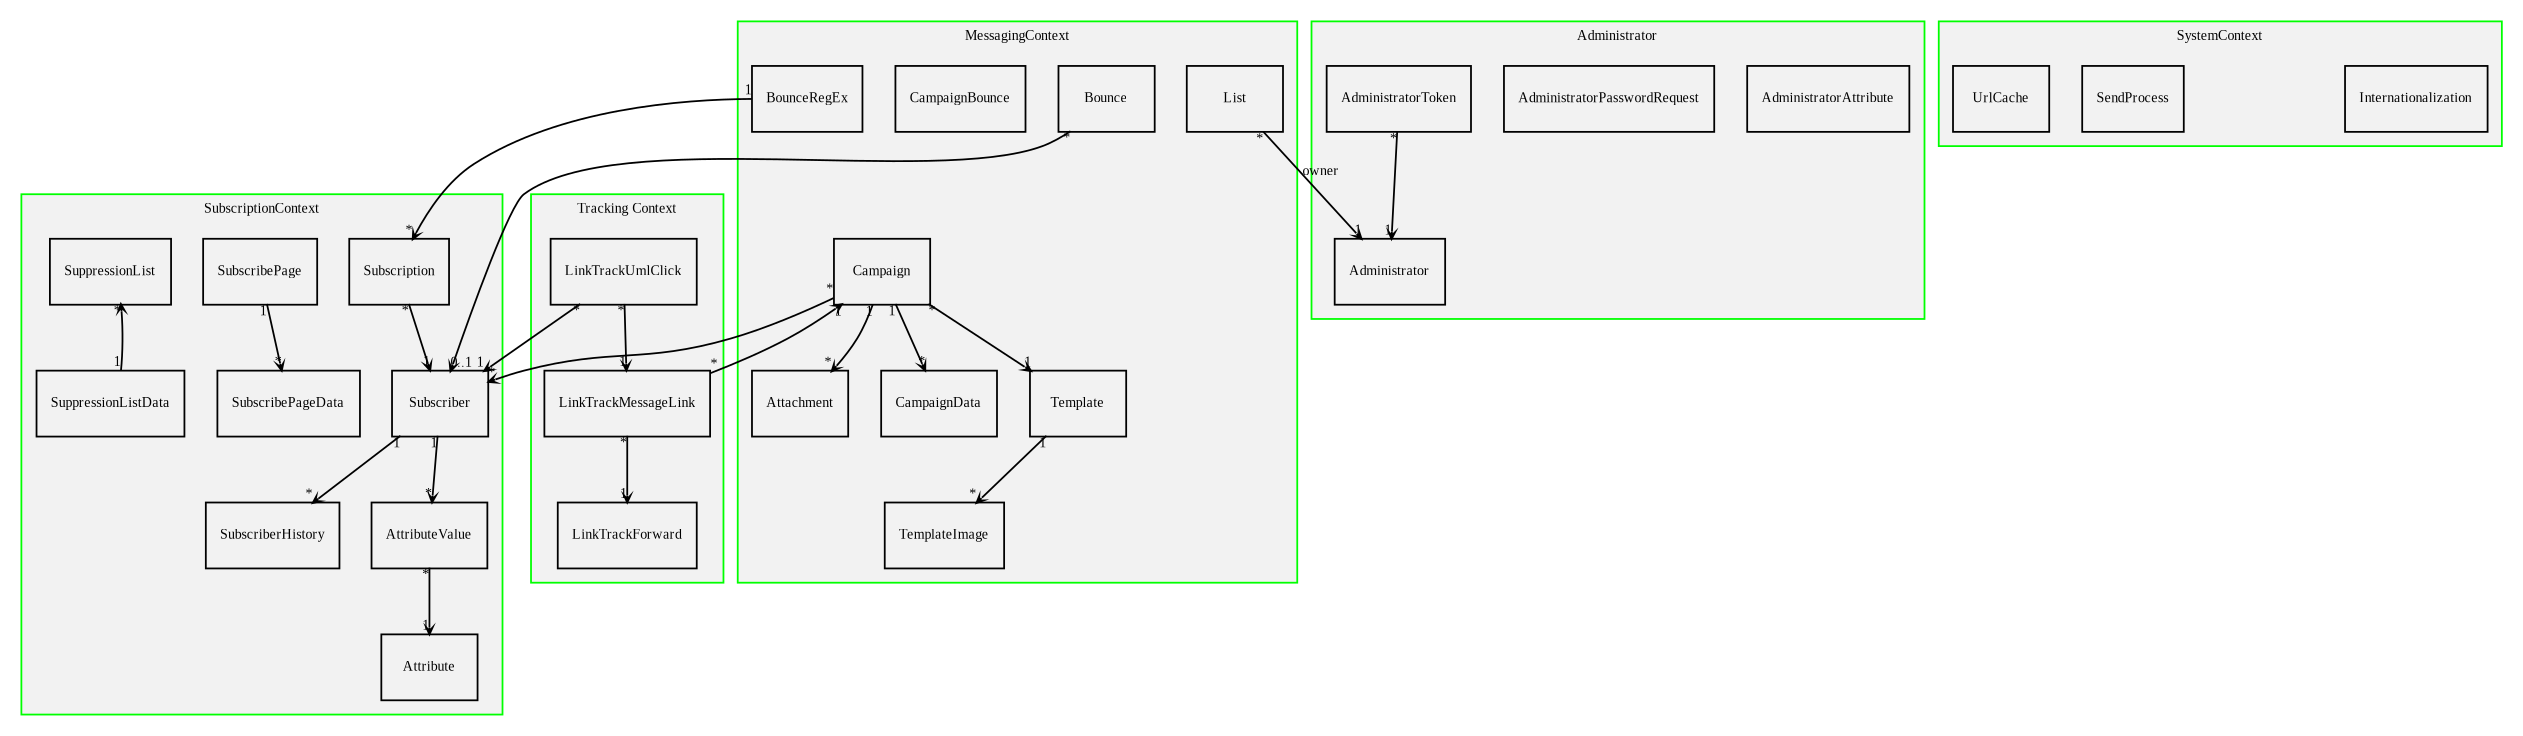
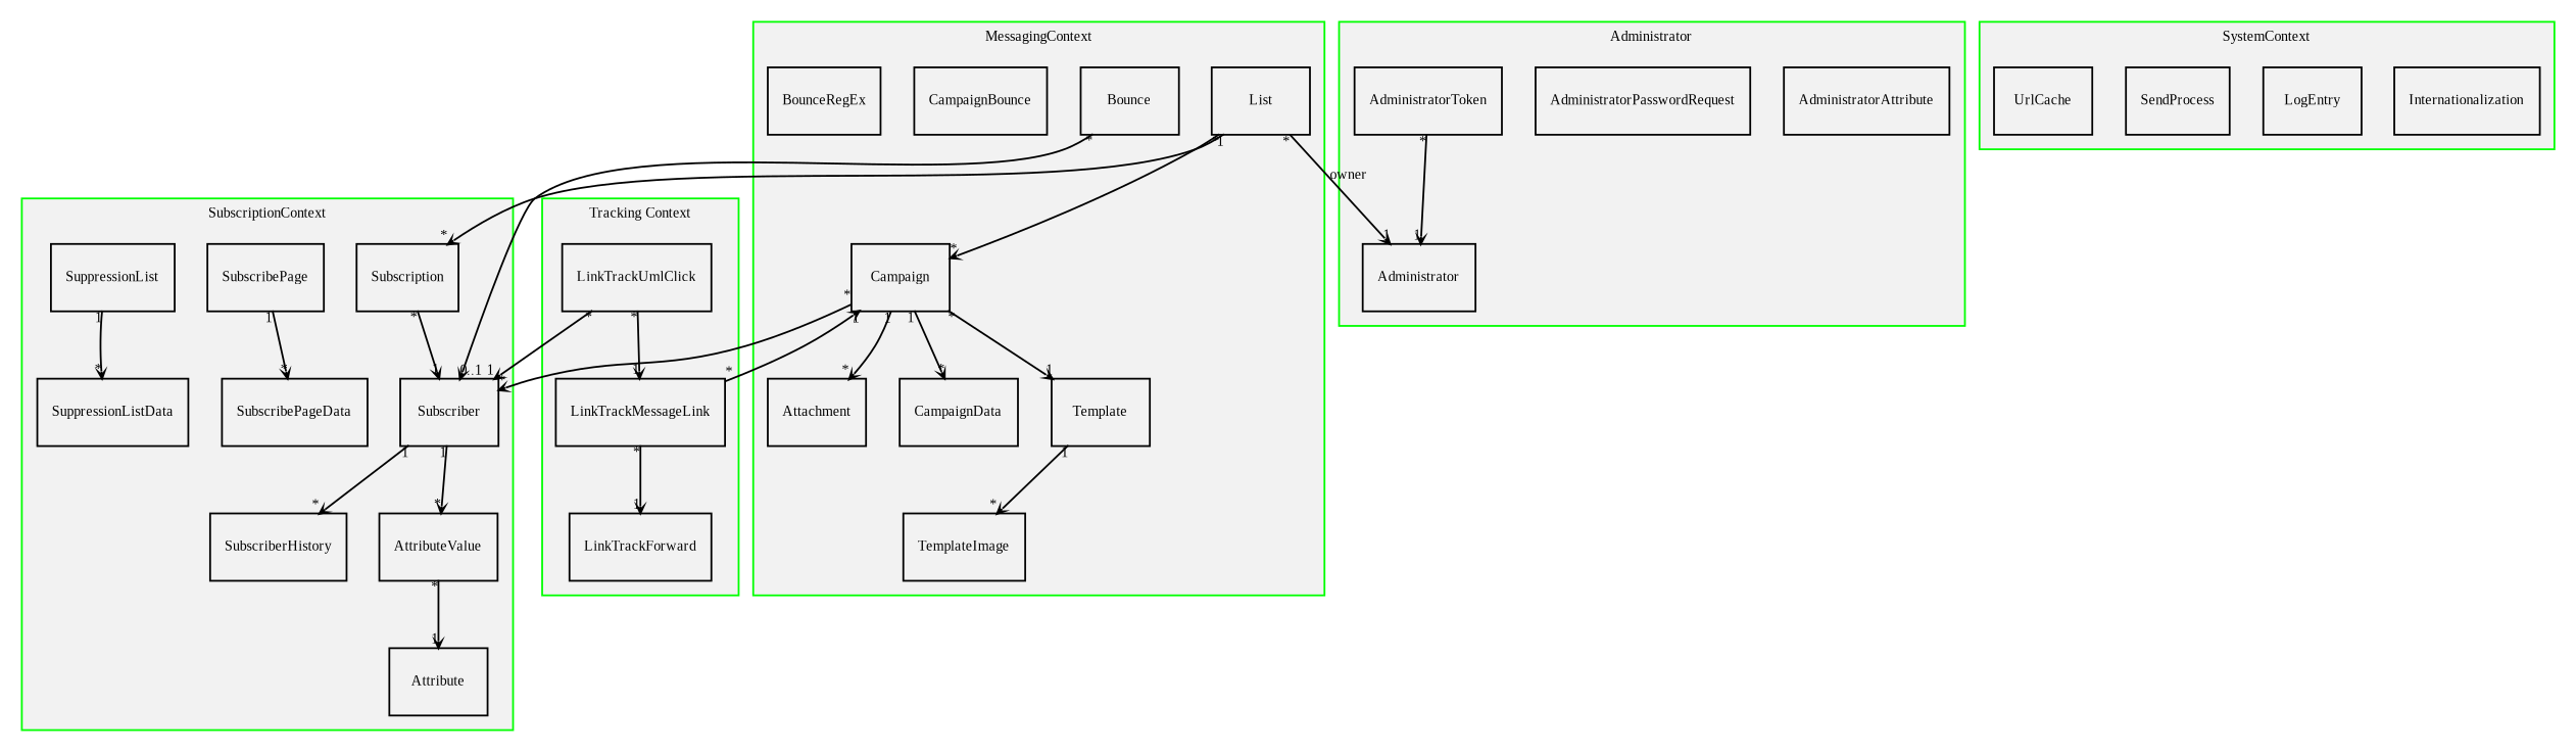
  digraph {
    fontname="Liberation Serif"
    fontsize=8
    node [fontname="Liberation Serif" fontsize=8 shape=record]
    edge [arrowhead=open arrowsize=.4 fontname="Liberation Serif" fontsize=8 headlabel="*" taillabel="*"]
    n1 [label=Administrator]
    n2 [label=AdministratorAttribute]
    n3 [label=AdministratorPasswordRequest]
    n4 [label=AdministratorToken]
    n5 [label=Attribute]
    n6 [label=AttributeValue]
    n7 [label=SubscribePage]
    n8 [label=SubscribePageData]
    n9 [label=Subscriber]
    n10 [label=SubscriberHistory]
    n11 [label=Subscription]
    n12 [label=SuppressionList]
    n13 [label=SuppressionListData]
    n14 [label=Attachment]
    n15 [label=Bounce]
    n16 [label=BounceRegEx]
    n17 [label=Campaign]
    n18 [label=CampaignBounce]
    n19 [label=CampaignData]
    n20 [label=List]
    n21 [label=Template]
    n22 [label=TemplateImage]
    n23 [label=Internationalization]
+   n24 [label=LogEntry]
    n25 [label=SendProcess]
    n26 [label=UrlCache]
    n27 [label=LinkTrackForward]
    n28 [label=LinkTrackMessageLink]
    n29 [label=LinkTrackUmlClick]
    subgraph cluster_1 {
      color=green1
      fillcolor=grey95
      label=Administrator
      style=filled
      n1
      n2
      n3
      n4
    }
    subgraph cluster_2 {
      color=green1
      fillcolor=grey95
      label=SubscriptionContext
      style=filled
      n5
      n6
      n7
      n8
      n9
      n10
      n11
      n12
      n13
    }
    subgraph cluster_3 {
      color=green1
      fillcolor=grey95
      label=MessagingContext
      style=filled
      n14
      n15
      n16
      n17
      n18
      n19
      n20
      n21
      n22
    }
    subgraph cluster_4 {
      color=green1
      fillcolor=grey95
      label=SystemContext
      style=filled
      n23
+     n24
      n25
      n26
    }
    subgraph cluster_5 {
      color=green1
      fillcolor=grey95
      label="Tracking Context"
      style=filled
      n27
      n28
      n29
    }
    n4 -> n1 [headlabel=1]
    n6 -> n5 [headlabel=1]
    n7 -> n8 [taillabel=1]
    n9 -> n6 [taillabel=1]
    n9 -> n10 [taillabel=1]
    n11 -> n9 [headlabel=1]
-   n13 -> n12 [taillabel=1]
+   n12 -> n13 [taillabel=1]
    n15 -> n9 [headlabel="0..1"]
    n17 -> n9
    n17 -> n14 [taillabel=1]
    n17 -> n19 [taillabel=1]
    n17 -> n21 [headlabel=1]
    n20 -> n1 [headlabel=1 label=owner]
-   n16 -> n11 [taillabel=1]
+   n20 -> n11 [taillabel=1]
+   n20 -> n17
    n21 -> n22 [taillabel=1]
    n22 -> n28 [arrowhead=none arrowsize=1 arrowtail=none color=cornflowerblue dir=back style=invis headlabel="" taillabel=""]
    n28 -> n17 [headlabel=1]
    n28 -> n27 [headlabel=1]
    n29 -> n9 [headlabel=1]
    n29 -> n28 [headlabel=1]
  }
